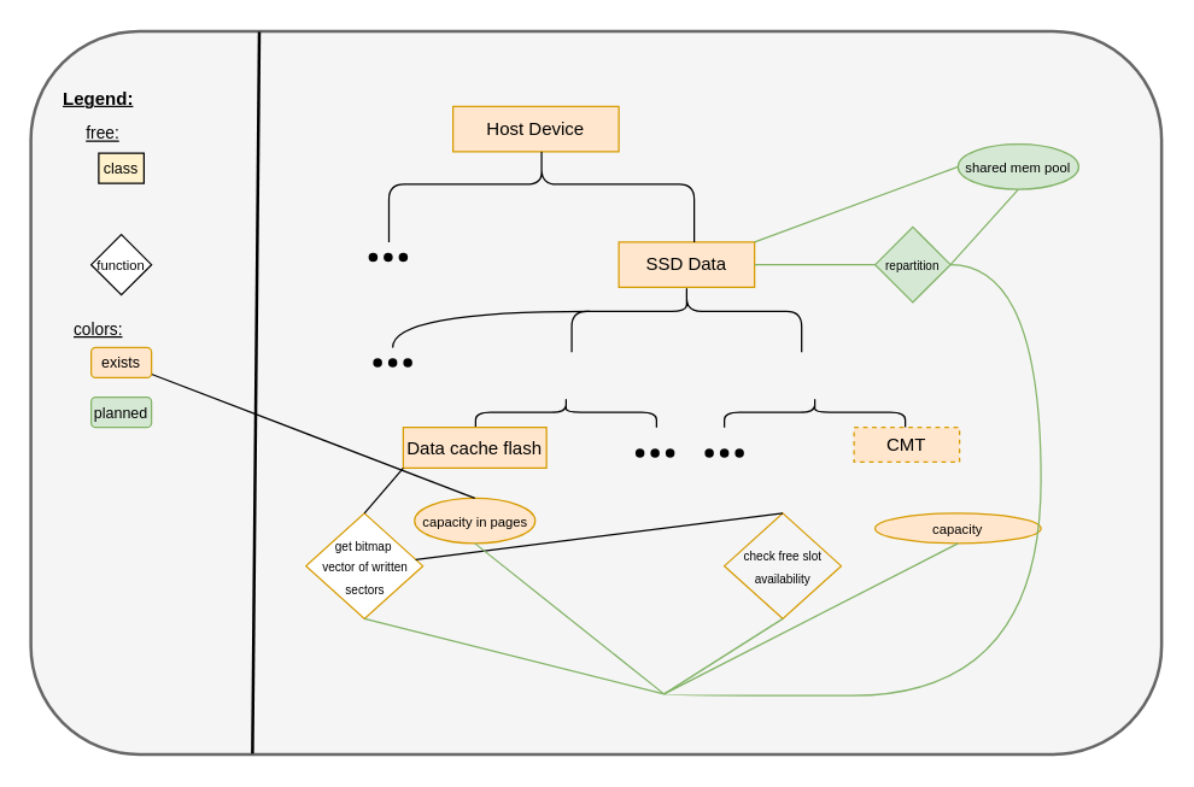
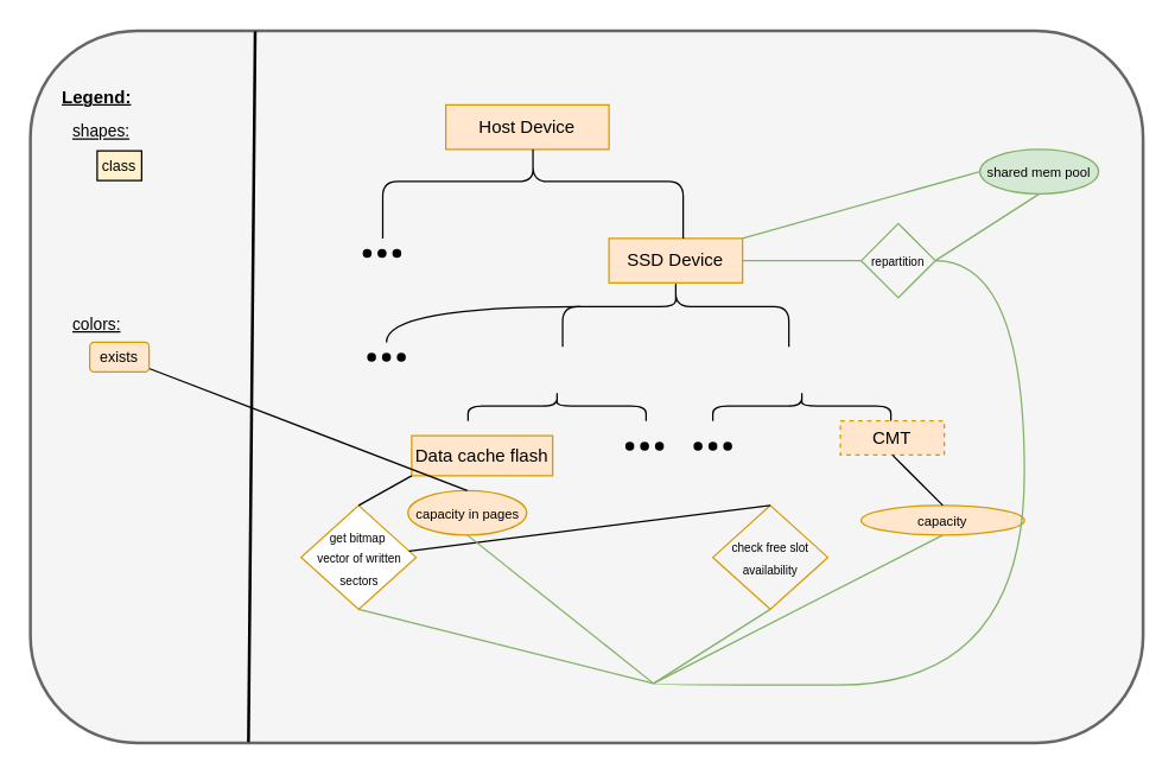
  <mxCell id="0" />
  <mxCell id="1" parent="0" />
  <mxCell id="2" value="" style="rounded=1;whiteSpace=wrap;html=1;movable=0;resizable=0;rotatable=0;deletable=0;editable=0;locked=1;connectable=0;strokeWidth=2;fillColor=#f5f5f5;fontColor=#333333;strokeColor=#666666;" vertex="1" parent="1"><mxGeometry x="20" y="20" width="750" height="480" as="geometry" /></mxCell>
  <mxCell id="3" value="Host Device" style="rounded=0;whiteSpace=wrap;html=1;fillColor=#ffe6cc;strokeColor=#d79b00;" vertex="1" parent="1"><mxGeometry x="300" y="70" width="110" height="30" as="geometry" /></mxCell>
- <mxCell id="4" value="SSD Data" style="rounded=0;whiteSpace=wrap;html=1;fillColor=#ffe6cc;strokeColor=#d79b00;" vertex="1" parent="1"><mxGeometry x="410" y="160" width="90" height="30" as="geometry" /></mxCell>
+ <mxCell id="4" value="SSD Device" style="rounded=0;whiteSpace=wrap;html=1;fillColor=#ffe6cc;strokeColor=#d79b00;" vertex="1" parent="1"><mxGeometry x="410" y="160" width="90" height="30" as="geometry" /></mxCell>
  <mxCell id="5" value="" style="shape=curlyBracket;whiteSpace=wrap;html=1;rounded=1;labelPosition=left;verticalLabelPosition=middle;align=right;verticalAlign=middle;direction=south;size=0.4;" vertex="1" parent="1"><mxGeometry x="257.5" y="96" width="202.5" height="64" as="geometry" /></mxCell>
  <mxCell id="6" value="" style="shape=curlyBracket;whiteSpace=wrap;html=1;rounded=1;labelPosition=left;verticalLabelPosition=middle;align=right;verticalAlign=middle;direction=south;size=0.4;" vertex="1" parent="1"><mxGeometry x="378.75" y="188" width="152.5" height="45" as="geometry" /></mxCell>
  <mxCell id="7" value="" style="group" vertex="1" connectable="0" parent="1"><mxGeometry x="237" y="160" width="40" height="20" as="geometry" /></mxCell>
  <mxCell id="8" value="" style="shape=waypoint;sketch=0;fillStyle=solid;size=6;pointerEvents=1;points=[];fillColor=none;resizable=0;rotatable=0;perimeter=centerPerimeter;snapToPoint=1;" vertex="1" parent="7"><mxGeometry width="20" height="20" as="geometry" /></mxCell>
  <mxCell id="9" value="" style="shape=waypoint;sketch=0;fillStyle=solid;size=6;pointerEvents=1;points=[];fillColor=none;resizable=0;rotatable=0;perimeter=centerPerimeter;snapToPoint=1;" vertex="1" parent="7"><mxGeometry x="10" width="20" height="20" as="geometry" /></mxCell>
  <mxCell id="10" value="" style="shape=waypoint;sketch=0;fillStyle=solid;size=6;pointerEvents=1;points=[];fillColor=none;resizable=0;rotatable=0;perimeter=centerPerimeter;snapToPoint=1;" vertex="1" parent="7"><mxGeometry x="20" width="20" height="20" as="geometry" /></mxCell>
  <mxCell id="11" value="" style="shape=curlyBracket;whiteSpace=wrap;html=1;rounded=1;flipH=1;labelPosition=right;verticalLabelPosition=middle;align=left;verticalAlign=middle;direction=south;" vertex="1" parent="1"><mxGeometry x="480" y="263" width="120" height="20" as="geometry" /></mxCell>
  <mxCell id="12" value="CMT" style="rounded=0;whiteSpace=wrap;html=1;fillColor=#ffe6cc;strokeColor=#d79b00;dashed=1;" vertex="1" parent="1"><mxGeometry x="566" y="283" width="70" height="23" as="geometry" /></mxCell>
  <mxCell id="13" value="" style="endArrow=none;html=1;rounded=0;entryX=0.401;entryY=0.921;entryDx=0;entryDy=0;entryPerimeter=0;edgeStyle=orthogonalEdgeStyle;curved=1;" edge="1" parent="1" target="6"><mxGeometry width="50" height="50" relative="1" as="geometry"><mxPoint x="260" y="230" as="sourcePoint" /><mxPoint x="410" y="250" as="targetPoint" /><Array as="points"><mxPoint x="260" y="230" /><mxPoint x="260" y="206" /></Array></mxGeometry></mxCell>
  <mxCell id="14" value="" style="group" vertex="1" connectable="0" parent="1"><mxGeometry x="240" y="230" width="40" height="20" as="geometry" /></mxCell>
  <mxCell id="15" value="" style="shape=waypoint;sketch=0;fillStyle=solid;size=6;pointerEvents=1;points=[];fillColor=none;resizable=0;rotatable=0;perimeter=centerPerimeter;snapToPoint=1;" vertex="1" parent="14"><mxGeometry width="20" height="20" as="geometry" /></mxCell>
  <mxCell id="16" value="" style="shape=waypoint;sketch=0;fillStyle=solid;size=6;pointerEvents=1;points=[];fillColor=none;resizable=0;rotatable=0;perimeter=centerPerimeter;snapToPoint=1;" vertex="1" parent="14"><mxGeometry x="10" width="20" height="20" as="geometry" /></mxCell>
  <mxCell id="17" value="" style="shape=waypoint;sketch=0;fillStyle=solid;size=6;pointerEvents=1;points=[];fillColor=none;resizable=0;rotatable=0;perimeter=centerPerimeter;snapToPoint=1;" vertex="1" parent="14"><mxGeometry x="20" width="20" height="20" as="geometry" /></mxCell>
  <mxCell id="18" value="" style="group" vertex="1" connectable="0" parent="1"><mxGeometry x="460" y="290" width="40" height="20" as="geometry" /></mxCell>
  <mxCell id="19" value="" style="shape=waypoint;sketch=0;fillStyle=solid;size=6;pointerEvents=1;points=[];fillColor=none;resizable=0;rotatable=0;perimeter=centerPerimeter;snapToPoint=1;" vertex="1" parent="18"><mxGeometry width="20" height="20" as="geometry" /></mxCell>
  <mxCell id="20" value="" style="shape=waypoint;sketch=0;fillStyle=solid;size=6;pointerEvents=1;points=[];fillColor=none;resizable=0;rotatable=0;perimeter=centerPerimeter;snapToPoint=1;" vertex="1" parent="18"><mxGeometry x="10" width="20" height="20" as="geometry" /></mxCell>
  <mxCell id="21" value="" style="shape=waypoint;sketch=0;fillStyle=solid;size=6;pointerEvents=1;points=[];fillColor=none;resizable=0;rotatable=0;perimeter=centerPerimeter;snapToPoint=1;" vertex="1" parent="18"><mxGeometry x="20" width="20" height="20" as="geometry" /></mxCell>
  <mxCell id="22" value="" style="shape=curlyBracket;whiteSpace=wrap;html=1;rounded=1;flipH=1;labelPosition=right;verticalLabelPosition=middle;align=left;verticalAlign=middle;direction=south;" vertex="1" parent="1"><mxGeometry x="315" y="263" width="120" height="20" as="geometry" /></mxCell>
  <mxCell id="23" value="" style="group" vertex="1" connectable="0" parent="1"><mxGeometry x="414" y="290" width="40" height="20" as="geometry" /></mxCell>
  <mxCell id="24" value="" style="shape=waypoint;sketch=0;fillStyle=solid;size=6;pointerEvents=1;points=[];fillColor=none;resizable=0;rotatable=0;perimeter=centerPerimeter;snapToPoint=1;" vertex="1" parent="23"><mxGeometry width="20" height="20" as="geometry" /></mxCell>
  <mxCell id="25" value="" style="shape=waypoint;sketch=0;fillStyle=solid;size=6;pointerEvents=1;points=[];fillColor=none;resizable=0;rotatable=0;perimeter=centerPerimeter;snapToPoint=1;" vertex="1" parent="23"><mxGeometry x="10" width="20" height="20" as="geometry" /></mxCell>
  <mxCell id="26" value="" style="shape=waypoint;sketch=0;fillStyle=solid;size=6;pointerEvents=1;points=[];fillColor=none;resizable=0;rotatable=0;perimeter=centerPerimeter;snapToPoint=1;" vertex="1" parent="23"><mxGeometry x="20" width="20" height="20" as="geometry" /></mxCell>
- <mxCell id="27" value="Data cache flash" style="rounded=0;whiteSpace=wrap;html=1;fillColor=#ffe6cc;strokeColor=#d79b00;" vertex="1" parent="1"><mxGeometry x="267" y="283" width="95" height="27" as="geometry" /></mxCell>
- <mxCell id="28" value="&lt;font style=&quot;font-size: 9px;&quot;&gt;shared mem pool&lt;/font&gt;" style="ellipse;whiteSpace=wrap;html=1;fillColor=#d5e8d4;strokeColor=#82b366;" vertex="1" parent="1"><mxGeometry x="635" y="95" width="80" height="30" as="geometry" /></mxCell>
- <mxCell id="29" value="&lt;font style=&quot;font-size: 8px;&quot;&gt;repartition&lt;/font&gt;" style="rhombus;whiteSpace=wrap;html=1;fillColor=#d5e8d4;strokeColor=#82b366;" vertex="1" parent="1"><mxGeometry x="580" y="150" width="50" height="50" as="geometry" /></mxCell>
+ <mxCell id="27" value="Data cache flash" style="rounded=0;whiteSpace=wrap;html=1;fillColor=#ffe6cc;strokeColor=#d79b00;" vertex="1" parent="1"><mxGeometry x="277" y="293" width="95" height="27" as="geometry" /></mxCell>
+ <mxCell id="28" value="&lt;font style=&quot;font-size: 9px;&quot;&gt;shared mem pool&lt;/font&gt;" style="ellipse;whiteSpace=wrap;html=1;fillColor=#d5e8d4;strokeColor=#82b366;" vertex="1" parent="1"><mxGeometry x="660" y="100" width="80" height="30" as="geometry" /></mxCell>
+ <mxCell id="29" value="&lt;font style=&quot;font-size: 8px;&quot;&gt;repartition&lt;/font&gt;" style="rhombus;whiteSpace=wrap;html=1;fillColor=#f5f5f5;strokeColor=#82b366;" vertex="1" parent="1"><mxGeometry x="580" y="150" width="50" height="50" as="geometry" /></mxCell>
  <mxCell id="30" value="&lt;font style=&quot;font-size: 9px;&quot;&gt;capacity in pages&lt;/font&gt;" style="ellipse;whiteSpace=wrap;html=1;fillColor=#ffe6cc;strokeColor=#d79b00;" vertex="1" parent="1"><mxGeometry x="274.5" y="330" width="80" height="30" as="geometry" /></mxCell>
  <mxCell id="31" value="&lt;font style=&quot;font-size: 9px;&quot;&gt;capacity&lt;/font&gt;" style="ellipse;whiteSpace=wrap;html=1;fillColor=#ffe6cc;strokeColor=#d79b00;" vertex="1" parent="1"><mxGeometry x="580" y="340" width="110" height="20" as="geometry" /></mxCell>
  <mxCell id="32" value="" style="endArrow=none;html=1;rounded=0;exitX=0.5;exitY=0;exitDx=0;exitDy=0;" edge="1" parent="1" source="30" target="51"><mxGeometry width="50" height="50" relative="1" as="geometry"><mxPoint x="430" y="280" as="sourcePoint" /><mxPoint x="480" y="230" as="targetPoint" /></mxGeometry></mxCell>
+ <mxCell id="33" value="" style="endArrow=none;html=1;rounded=0;entryX=0.5;entryY=1;entryDx=0;entryDy=0;exitX=0.5;exitY=0;exitDx=0;exitDy=0;" edge="1" parent="1" source="31" target="12"><mxGeometry width="50" height="50" relative="1" as="geometry"><mxPoint x="600.76" y="326" as="sourcePoint" /><mxPoint x="600.76" y="306" as="targetPoint" /></mxGeometry></mxCell>
  <mxCell id="34" value="" style="endArrow=none;html=1;rounded=0;exitX=1;exitY=0.5;exitDx=0;exitDy=0;entryX=0;entryY=0.5;entryDx=0;entryDy=0;fillColor=#d5e8d4;strokeColor=#82b366;" edge="1" parent="1" source="4" target="29"><mxGeometry width="50" height="50" relative="1" as="geometry"><mxPoint x="430" y="280" as="sourcePoint" /><mxPoint x="480" y="230" as="targetPoint" /></mxGeometry></mxCell>
  <mxCell id="35" value="" style="endArrow=none;html=1;rounded=0;exitX=1;exitY=0;exitDx=0;exitDy=0;entryX=0;entryY=0.5;entryDx=0;entryDy=0;fillColor=#d5e8d4;strokeColor=#82b366;" edge="1" parent="1" source="4" target="28"><mxGeometry width="50" height="50" relative="1" as="geometry"><mxPoint x="430" y="280" as="sourcePoint" /><mxPoint x="480" y="230" as="targetPoint" /></mxGeometry></mxCell>
  <mxCell id="36" value="&lt;font style=&quot;font-size: 8px;&quot;&gt;get bitmap&amp;nbsp;&lt;/font&gt;&lt;div&gt;&lt;font style=&quot;font-size: 8px;&quot;&gt;vector of written sectors&lt;/font&gt;&lt;/div&gt;" style="rhombus;whiteSpace=wrap;html=1;fillColor=#ffffff;strokeColor=#d79b00;" vertex="1" parent="1"><mxGeometry x="202.5" y="340" width="77.5" height="70" as="geometry" /></mxCell>
  <mxCell id="37" value="&lt;span style=&quot;font-size: 8px;&quot;&gt;check free slot availability&lt;/span&gt;" style="rhombus;whiteSpace=wrap;html=1;fillColor=#f5f5f5;strokeColor=#d79b00;" vertex="1" parent="1"><mxGeometry x="480" y="340" width="77.5" height="70" as="geometry" /></mxCell>
  <mxCell id="38" value="" style="endArrow=none;html=1;rounded=0;entryX=0;entryY=1;entryDx=0;entryDy=0;exitX=0.5;exitY=0;exitDx=0;exitDy=0;" edge="1" parent="1" source="36" target="27"><mxGeometry width="50" height="50" relative="1" as="geometry"><mxPoint x="430" y="280" as="sourcePoint" /><mxPoint x="480" y="230" as="targetPoint" /></mxGeometry></mxCell>
  <mxCell id="39" value="" style="endArrow=none;html=1;rounded=0;exitX=0.5;exitY=0;exitDx=0;exitDy=0;" edge="1" parent="1" source="37" target="36"><mxGeometry width="50" height="50" relative="1" as="geometry"><mxPoint x="430" y="280" as="sourcePoint" /><mxPoint x="480" y="230" as="targetPoint" /></mxGeometry></mxCell>
  <mxCell id="40" value="" style="endArrow=none;html=1;rounded=0;exitX=0.5;exitY=1;exitDx=0;exitDy=0;fillColor=#d5e8d4;strokeColor=#82b366;" edge="1" parent="1" source="36"><mxGeometry width="50" height="50" relative="1" as="geometry"><mxPoint x="430" y="280" as="sourcePoint" /><mxPoint x="440" y="460" as="targetPoint" /></mxGeometry></mxCell>
  <mxCell id="41" value="" style="endArrow=none;html=1;rounded=0;exitX=0.5;exitY=1;exitDx=0;exitDy=0;fillColor=#d5e8d4;strokeColor=#82b366;" edge="1" parent="1" source="30"><mxGeometry width="50" height="50" relative="1" as="geometry"><mxPoint x="251" y="420" as="sourcePoint" /><mxPoint x="440" y="460" as="targetPoint" /></mxGeometry></mxCell>
  <mxCell id="42" value="" style="endArrow=none;html=1;rounded=0;exitX=0.5;exitY=1;exitDx=0;exitDy=0;fillColor=#d5e8d4;strokeColor=#82b366;" edge="1" parent="1" source="37"><mxGeometry width="50" height="50" relative="1" as="geometry"><mxPoint x="325" y="370" as="sourcePoint" /><mxPoint x="440" y="460" as="targetPoint" /></mxGeometry></mxCell>
  <mxCell id="43" value="" style="endArrow=none;html=1;rounded=0;exitX=0.5;exitY=1;exitDx=0;exitDy=0;fillColor=#d5e8d4;strokeColor=#82b366;" edge="1" parent="1" source="31"><mxGeometry width="50" height="50" relative="1" as="geometry"><mxPoint x="529" y="420" as="sourcePoint" /><mxPoint x="440" y="460" as="targetPoint" /></mxGeometry></mxCell>
  <mxCell id="44" value="" style="endArrow=none;html=1;rounded=0;entryX=1;entryY=0.5;entryDx=0;entryDy=0;edgeStyle=orthogonalEdgeStyle;curved=1;fillColor=#d5e8d4;strokeColor=#82b366;" edge="1" parent="1" target="29"><mxGeometry width="50" height="50" relative="1" as="geometry"><mxPoint x="440" y="460" as="sourcePoint" /><mxPoint x="480" y="230" as="targetPoint" /><Array as="points"><mxPoint x="690" y="461" /><mxPoint x="690" y="175" /></Array></mxGeometry></mxCell>
  <mxCell id="45" value="" style="endArrow=none;html=1;rounded=0;entryX=0.5;entryY=1;entryDx=0;entryDy=0;exitX=1;exitY=0.5;exitDx=0;exitDy=0;fillColor=#d5e8d4;strokeColor=#82b366;" edge="1" parent="1" source="29" target="28"><mxGeometry width="50" height="50" relative="1" as="geometry"><mxPoint x="430" y="280" as="sourcePoint" /><mxPoint x="480" y="230" as="targetPoint" /></mxGeometry></mxCell>
  <mxCell id="46" value="&lt;u&gt;&lt;b&gt;Legend:&lt;/b&gt;&lt;/u&gt;" style="text;html=1;align=center;verticalAlign=middle;whiteSpace=wrap;rounded=0;" vertex="1" parent="1"><mxGeometry x="35" y="50" width="60" height="30" as="geometry" /></mxCell>
  <mxCell id="47" value="" style="group" vertex="1" connectable="0" parent="1"><mxGeometry x="60" y="101" width="40" height="100" as="geometry" /></mxCell>
  <mxCell id="48" value="&lt;font style=&quot;font-size: 10px;&quot;&gt;class&lt;/font&gt;" style="rounded=0;whiteSpace=wrap;html=1;fillColor=#fff2cc;" vertex="1" parent="47"><mxGeometry x="5" width="30" height="20" as="geometry" /></mxCell>
- <mxCell id="49" value="&lt;font style=&quot;font-size: 9px;&quot;&gt;function&lt;/font&gt;" style="rhombus;whiteSpace=wrap;html=1;" vertex="1" parent="47"><mxGeometry y="54" width="40" height="40" as="geometry" /></mxCell>
  <mxCell id="50" value="" style="group" vertex="1" connectable="0" parent="1"><mxGeometry x="60" y="230" width="40" height="53" as="geometry" /></mxCell>
  <mxCell id="51" value="&lt;font style=&quot;font-size: 10px;&quot;&gt;exists&lt;/font&gt;" style="rounded=1;whiteSpace=wrap;html=1;fillColor=#ffe6cc;strokeColor=#d79b00;" vertex="1" parent="50"><mxGeometry width="40" height="20" as="geometry" /></mxCell>
- <mxCell id="52" value="&lt;font style=&quot;font-size: 10px;&quot;&gt;planned&lt;/font&gt;" style="rounded=1;whiteSpace=wrap;html=1;fillColor=#d5e8d4;strokeColor=#82b366;" vertex="1" parent="50"><mxGeometry y="33" width="40" height="20" as="geometry" /></mxCell>
- <mxCell id="53" value="&lt;font style=&quot;font-size: 11px;&quot;&gt;free:&lt;/font&gt;" style="text;html=1;align=center;verticalAlign=middle;whiteSpace=wrap;rounded=0;fontStyle=4" vertex="1" parent="1"><mxGeometry x="38" y="73" width="60" height="30" as="geometry" /></mxCell>
+ <mxCell id="53" value="&lt;font style=&quot;font-size: 11px;&quot;&gt;shapes:&lt;/font&gt;" style="text;html=1;align=center;verticalAlign=middle;whiteSpace=wrap;rounded=0;fontStyle=4" vertex="1" parent="1"><mxGeometry x="38" y="73" width="60" height="30" as="geometry" /></mxCell>
  <mxCell id="54" value="&lt;font style=&quot;font-size: 11px;&quot;&gt;colors:&lt;/font&gt;" style="text;html=1;align=center;verticalAlign=middle;whiteSpace=wrap;rounded=0;fontStyle=4" vertex="1" parent="1"><mxGeometry x="35" y="203" width="60" height="30" as="geometry" /></mxCell>
  <mxCell id="55" value="" style="endArrow=none;html=1;rounded=0;entryX=0.202;entryY=0.001;entryDx=0;entryDy=0;entryPerimeter=0;exitX=0.196;exitY=0.999;exitDx=0;exitDy=0;exitPerimeter=0;targetPerimeterSpacing=-6;strokeWidth=2;" edge="1" parent="1" source="2" target="2"><mxGeometry width="50" height="50" relative="1" as="geometry"><mxPoint x="170" y="500" as="sourcePoint" /><mxPoint x="180" y="20" as="targetPoint" /></mxGeometry></mxCell>
